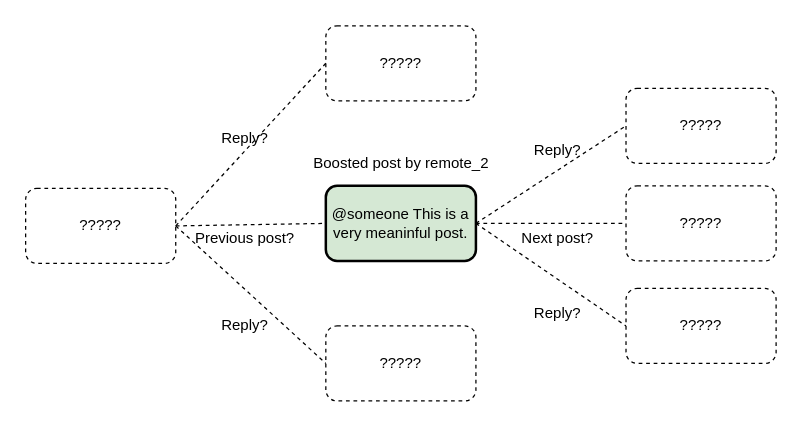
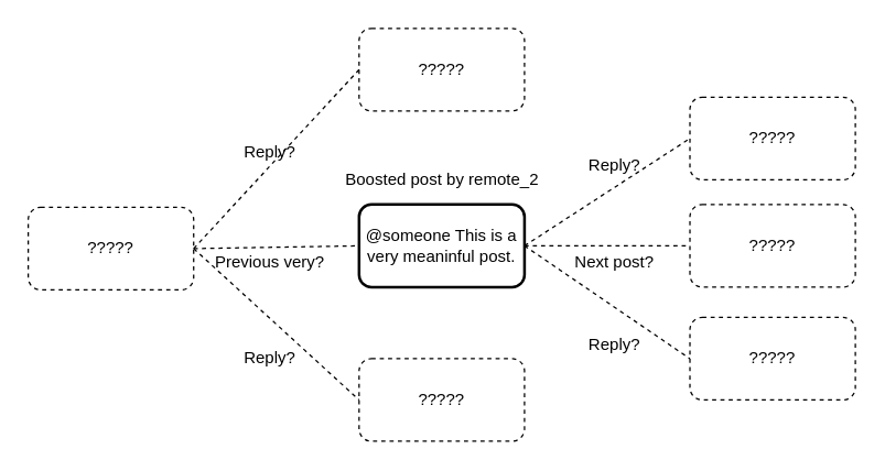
  <mxCell id="0" />
  <mxCell id="1" parent="0" />
- <mxCell id="2" value="@someone This is a very meaninful post." style="rounded=1;whiteSpace=wrap;html=1;strokeWidth=2;fillColor=#d5e8d4;" vertex="1" parent="1"><mxGeometry x="260" y="148" width="120" height="60" as="geometry" /></mxCell>
+ <mxCell id="2" value="@someone This is a very meaninful post." style="rounded=1;whiteSpace=wrap;html=1;strokeWidth=2;" vertex="1" parent="1"><mxGeometry x="260" y="148" width="120" height="60" as="geometry" /></mxCell>
  <mxCell id="3" value="?????" style="rounded=1;whiteSpace=wrap;html=1;shadow=0;dashed=1;" vertex="1" parent="1"><mxGeometry x="20" y="150" width="120" height="60" as="geometry" /></mxCell>
  <mxCell id="4" value="" style="endArrow=none;dashed=1;html=1;exitX=1;exitY=0.5;exitDx=0;exitDy=0;entryX=0;entryY=0.5;entryDx=0;entryDy=0;" edge="1" parent="1" source="3" target="2"><mxGeometry width="50" height="50" relative="1" as="geometry"><mxPoint x="170" y="320" as="sourcePoint" /><mxPoint x="220" y="270" as="targetPoint" /></mxGeometry></mxCell>
- <mxCell id="5" value="Previous post?" style="text;html=1;align=center;verticalAlign=middle;resizable=0;points=[];autosize=1;" vertex="1" parent="1"><mxGeometry x="150" y="180" width="90" height="20" as="geometry" /></mxCell>
+ <mxCell id="5" value="Previous very?" style="text;html=1;align=center;verticalAlign=middle;resizable=0;points=[];autosize=1;" vertex="1" parent="1"><mxGeometry x="150" y="180" width="90" height="20" as="geometry" /></mxCell>
  <mxCell id="6" value="?????" style="rounded=1;whiteSpace=wrap;html=1;shadow=0;dashed=1;" vertex="1" parent="1"><mxGeometry x="500" y="148" width="120" height="60" as="geometry" /></mxCell>
  <mxCell id="7" value="" style="endArrow=none;dashed=1;html=1;exitX=1;exitY=0.5;exitDx=0;exitDy=0;entryX=0;entryY=0.5;entryDx=0;entryDy=0;" edge="1" parent="1" source="2" target="6"><mxGeometry width="50" height="50" relative="1" as="geometry"><mxPoint x="410" y="300" as="sourcePoint" /><mxPoint x="460" y="250" as="targetPoint" /></mxGeometry></mxCell>
  <mxCell id="8" value="Next post?" style="text;html=1;align=center;verticalAlign=middle;resizable=0;points=[];autosize=1;" vertex="1" parent="1"><mxGeometry x="410" y="180" width="70" height="20" as="geometry" /></mxCell>
  <mxCell id="9" value="?????" style="rounded=1;whiteSpace=wrap;html=1;shadow=0;dashed=1;" vertex="1" parent="1"><mxGeometry x="500" y="70" width="120" height="60" as="geometry" /></mxCell>
  <mxCell id="10" value="?????" style="rounded=1;whiteSpace=wrap;html=1;shadow=0;dashed=1;" vertex="1" parent="1"><mxGeometry x="500" y="230" width="120" height="60" as="geometry" /></mxCell>
  <mxCell id="11" value="" style="endArrow=none;dashed=1;html=1;entryX=0;entryY=0.5;entryDx=0;entryDy=0;exitX=1;exitY=0.5;exitDx=0;exitDy=0;" edge="1" parent="1" source="2" target="9"><mxGeometry width="50" height="50" relative="1" as="geometry"><mxPoint x="390" y="350" as="sourcePoint" /><mxPoint x="440" y="300" as="targetPoint" /></mxGeometry></mxCell>
  <mxCell id="12" value="" style="endArrow=none;dashed=1;html=1;exitX=1;exitY=0.5;exitDx=0;exitDy=0;entryX=0;entryY=0.5;entryDx=0;entryDy=0;" edge="1" parent="1" source="2" target="10"><mxGeometry width="50" height="50" relative="1" as="geometry"><mxPoint x="410" y="330" as="sourcePoint" /><mxPoint x="460" y="280" as="targetPoint" /></mxGeometry></mxCell>
  <mxCell id="13" value="Reply?" style="text;html=1;align=center;verticalAlign=middle;resizable=0;points=[];autosize=1;" vertex="1" parent="1"><mxGeometry x="420" y="110" width="50" height="20" as="geometry" /></mxCell>
  <mxCell id="14" value="Reply?" style="text;html=1;align=center;verticalAlign=middle;resizable=0;points=[];autosize=1;" vertex="1" parent="1"><mxGeometry x="420" y="240" width="50" height="20" as="geometry" /></mxCell>
  <mxCell id="15" value="Boosted post by remote_2" style="text;html=1;align=center;verticalAlign=middle;resizable=0;points=[];autosize=1;" vertex="1" parent="1"><mxGeometry x="240" y="120" width="160" height="20" as="geometry" /></mxCell>
  <mxCell id="16" value="?????" style="rounded=1;whiteSpace=wrap;html=1;shadow=0;dashed=1;" vertex="1" parent="1"><mxGeometry x="260" y="20" width="120" height="60" as="geometry" /></mxCell>
  <mxCell id="17" value="?????" style="rounded=1;whiteSpace=wrap;html=1;shadow=0;dashed=1;" vertex="1" parent="1"><mxGeometry x="260" y="260" width="120" height="60" as="geometry" /></mxCell>
  <mxCell id="18" value="" style="endArrow=none;dashed=1;html=1;exitX=1;exitY=0.5;exitDx=0;exitDy=0;entryX=0;entryY=0.5;entryDx=0;entryDy=0;" edge="1" parent="1" source="3" target="16"><mxGeometry width="50" height="50" relative="1" as="geometry"><mxPoint x="150" y="350" as="sourcePoint" /><mxPoint x="200" y="300" as="targetPoint" /></mxGeometry></mxCell>
  <mxCell id="19" value="" style="endArrow=none;dashed=1;html=1;exitX=1;exitY=0.5;exitDx=0;exitDy=0;entryX=0;entryY=0.5;entryDx=0;entryDy=0;" edge="1" parent="1" source="3" target="17"><mxGeometry width="50" height="50" relative="1" as="geometry"><mxPoint x="140" y="350" as="sourcePoint" /><mxPoint x="190" y="300" as="targetPoint" /></mxGeometry></mxCell>
  <mxCell id="20" value="Reply?" style="text;html=1;align=center;verticalAlign=middle;resizable=0;points=[];autosize=1;" vertex="1" parent="1"><mxGeometry x="170" y="250" width="50" height="20" as="geometry" /></mxCell>
  <mxCell id="21" value="Reply?" style="text;html=1;align=center;verticalAlign=middle;resizable=0;points=[];autosize=1;" vertex="1" parent="1"><mxGeometry x="170" y="100" width="50" height="20" as="geometry" /></mxCell>
